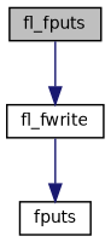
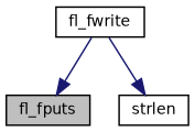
  digraph {
    rankdir=TB
    node [color=black fillcolor=white fontname=Helvetica fontsize=10 shape=record style=filled]
    edge [color=midnightblue fontname=Helvetica fontsize=10 labelfontname=Helvetica labelfontsize=10 style=solid]
    n1 [fillcolor=grey75 fontcolor=black height=0.2 label=fl_fputs width=0.4]
    n2 [height=0.2 label=fl_fwrite width=0.4]
-   n3 [height=0.2 label=fputs width=0.4]
-   n1 -> n2
+   n3 [height=0.2 label=strlen width=0.4]
+   n2 -> n1
    n2 -> n3
  }
